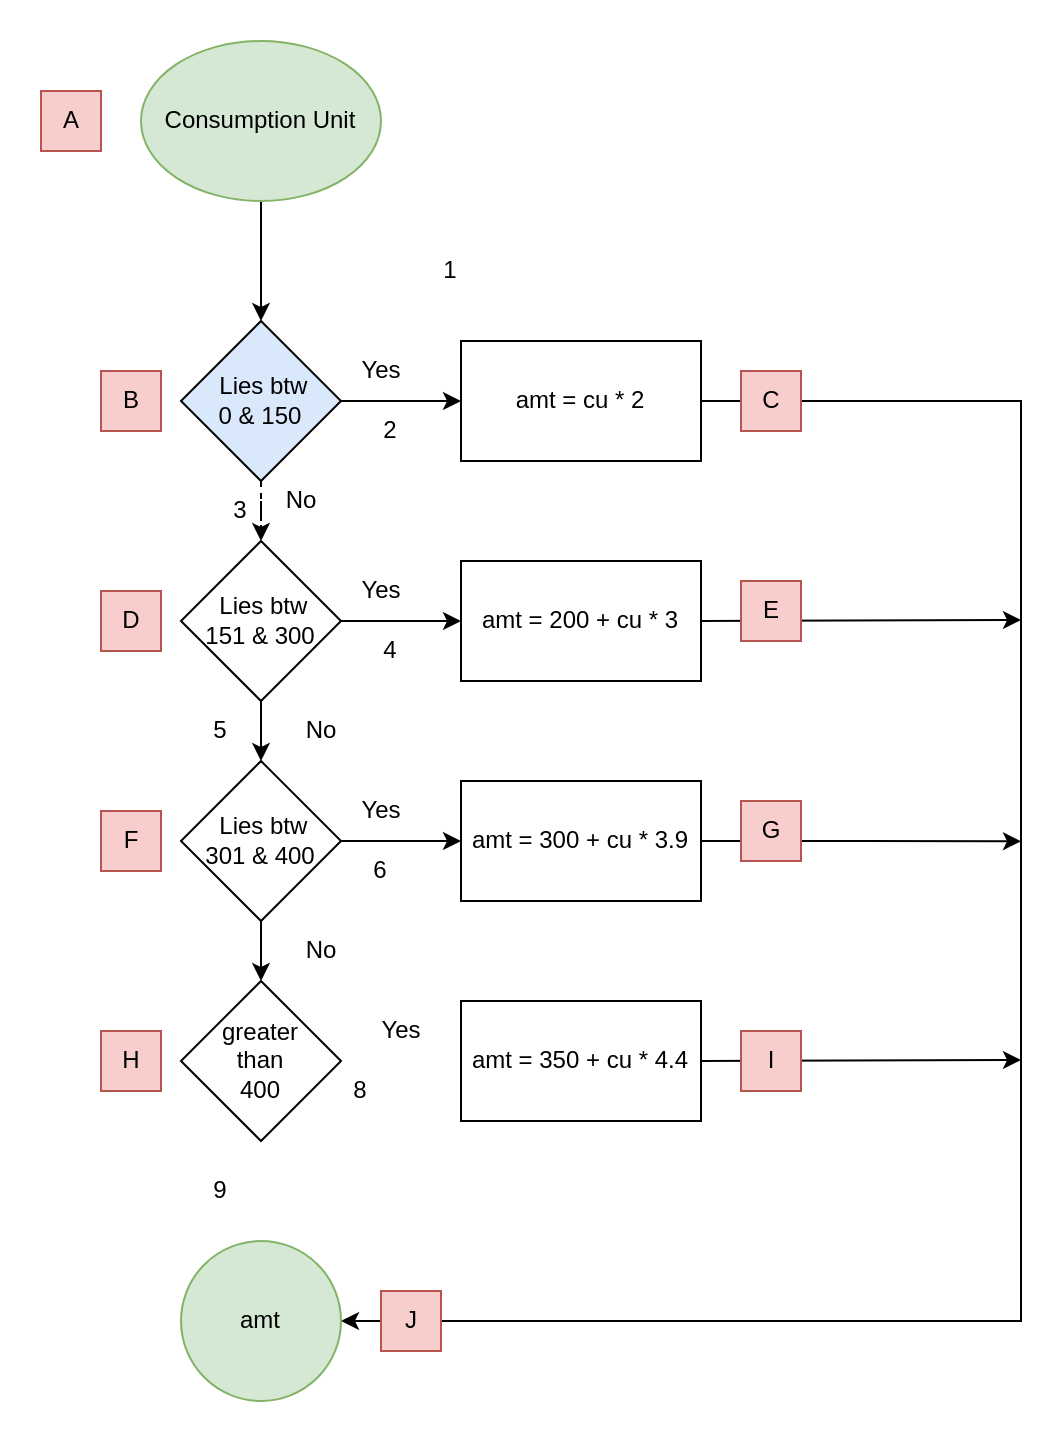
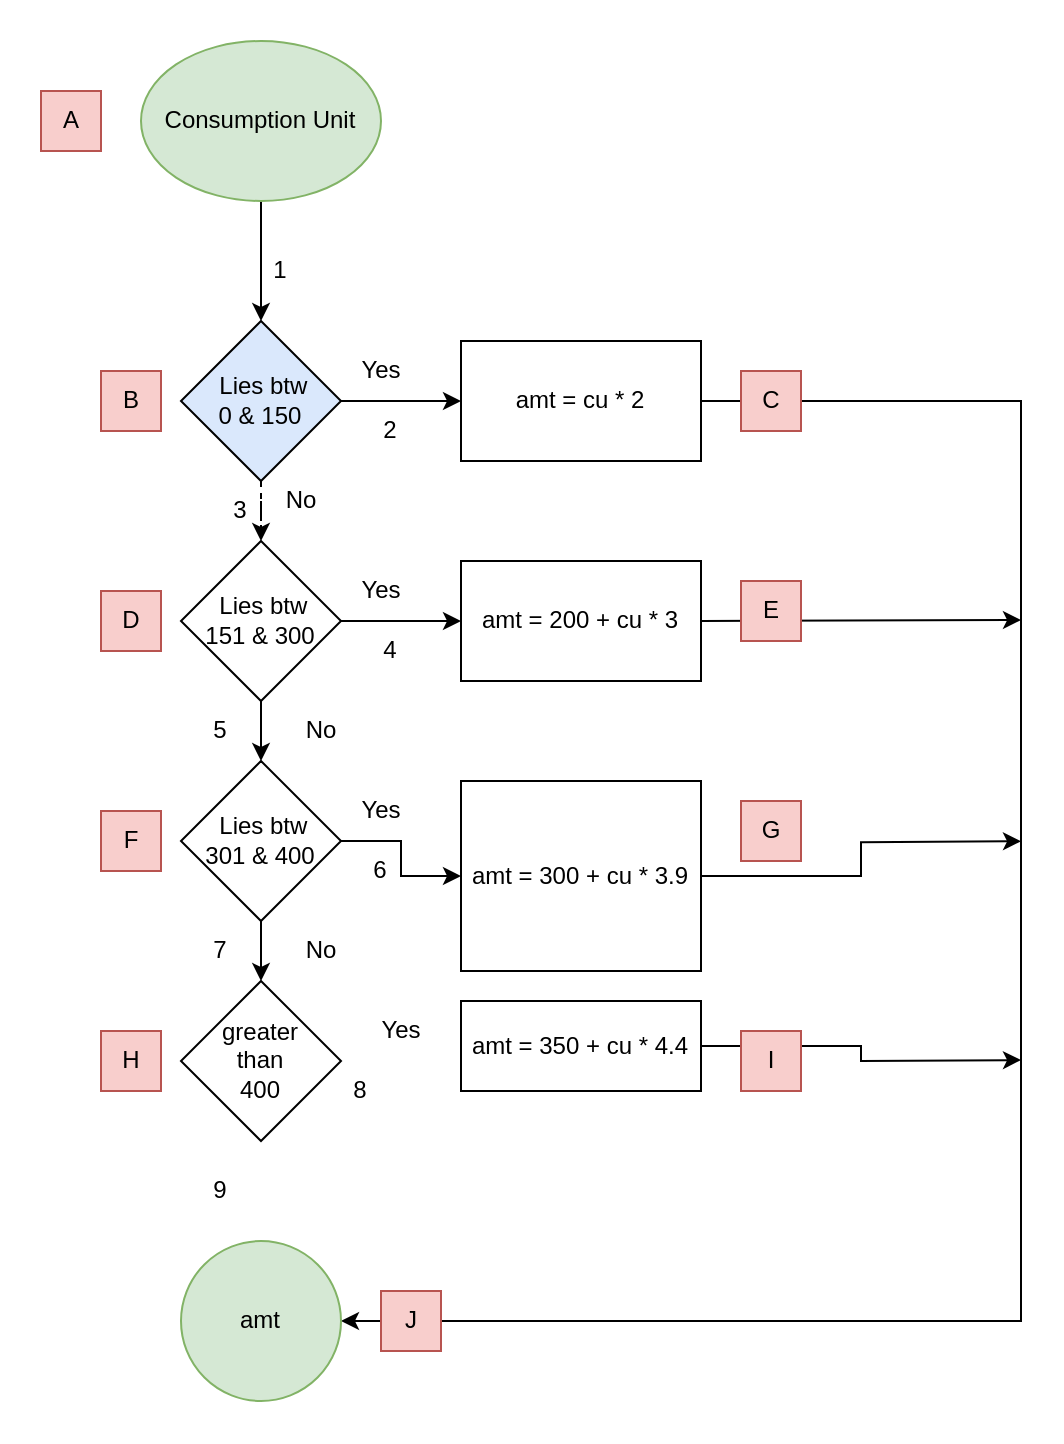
  <mxCell id="0" />
  <mxCell id="1" parent="0" />
  <mxCell id="2" value="" style="edgeStyle=orthogonalEdgeStyle;rounded=0;orthogonalLoop=1;jettySize=auto;html=1;" edge="1" parent="1" source="3" target="6"><mxGeometry relative="1" as="geometry" /></mxCell>
  <mxCell id="3" value="Consumption Unit" style="ellipse;whiteSpace=wrap;html=1;fillColor=#d5e8d4;strokeColor=#82b366;" vertex="1" parent="1"><mxGeometry x="70" y="20" width="120" height="80" as="geometry" /></mxCell>
  <mxCell id="4" value="" style="edgeStyle=orthogonalEdgeStyle;rounded=0;orthogonalLoop=1;jettySize=auto;html=1;dashed=1;" edge="1" parent="1" source="6" target="9"><mxGeometry relative="1" as="geometry" /></mxCell>
  <mxCell id="5" value="" style="edgeStyle=orthogonalEdgeStyle;rounded=0;orthogonalLoop=1;jettySize=auto;html=1;" edge="1" parent="1" source="6" target="15"><mxGeometry relative="1" as="geometry" /></mxCell>
  <mxCell id="6" value="&amp;nbsp;Lies btw &lt;br&gt;0 &amp;amp; 150" style="rhombus;whiteSpace=wrap;html=1;fillColor=#dae8fc;" vertex="1" parent="1"><mxGeometry x="90" y="160" width="80" height="80" as="geometry" /></mxCell>
  <mxCell id="7" value="" style="edgeStyle=orthogonalEdgeStyle;rounded=0;orthogonalLoop=1;jettySize=auto;html=1;" edge="1" parent="1" source="9" target="12"><mxGeometry relative="1" as="geometry" /></mxCell>
  <mxCell id="8" style="edgeStyle=orthogonalEdgeStyle;rounded=0;orthogonalLoop=1;jettySize=auto;html=1;exitX=1;exitY=0.5;exitDx=0;exitDy=0;" edge="1" parent="1" source="9" target="17"><mxGeometry relative="1" as="geometry" /></mxCell>
  <mxCell id="9" value="&amp;nbsp;Lies btw &lt;br&gt;151 &amp;amp; 300" style="rhombus;whiteSpace=wrap;html=1;" vertex="1" parent="1"><mxGeometry x="90" y="270" width="80" height="80" as="geometry" /></mxCell>
  <mxCell id="10" value="" style="edgeStyle=orthogonalEdgeStyle;rounded=0;orthogonalLoop=1;jettySize=auto;html=1;" edge="1" parent="1" source="12" target="13"><mxGeometry relative="1" as="geometry" /></mxCell>
  <mxCell id="11" style="edgeStyle=orthogonalEdgeStyle;rounded=0;orthogonalLoop=1;jettySize=auto;html=1;exitX=1;exitY=0.5;exitDx=0;exitDy=0;" edge="1" parent="1" source="12" target="19"><mxGeometry relative="1" as="geometry" /></mxCell>
  <mxCell id="12" value="&amp;nbsp;Lies btw &lt;br&gt;301 &amp;amp; 400" style="rhombus;whiteSpace=wrap;html=1;" vertex="1" parent="1"><mxGeometry x="90" y="380" width="80" height="80" as="geometry" /></mxCell>
  <mxCell id="13" value="greater &lt;br&gt;than&lt;br&gt;400" style="rhombus;whiteSpace=wrap;html=1;" vertex="1" parent="1"><mxGeometry x="90" y="490" width="80" height="80" as="geometry" /></mxCell>
  <mxCell id="14" style="edgeStyle=orthogonalEdgeStyle;rounded=0;orthogonalLoop=1;jettySize=auto;html=1;exitX=1;exitY=0.5;exitDx=0;exitDy=0;entryX=1;entryY=0.5;entryDx=0;entryDy=0;" edge="1" parent="1" source="15" target="29"><mxGeometry relative="1" as="geometry"><Array as="points"><mxPoint x="510" y="200" /><mxPoint x="510" y="660" /></Array></mxGeometry></mxCell>
  <mxCell id="15" value="amt = cu * 2" style="whiteSpace=wrap;html=1;" vertex="1" parent="1"><mxGeometry x="230" y="170" width="120" height="60" as="geometry" /></mxCell>
  <mxCell id="16" style="edgeStyle=orthogonalEdgeStyle;rounded=0;orthogonalLoop=1;jettySize=auto;html=1;exitX=1;exitY=0.5;exitDx=0;exitDy=0;" edge="1" parent="1" source="17"><mxGeometry relative="1" as="geometry"><mxPoint x="510" y="309.529" as="targetPoint" /></mxGeometry></mxCell>
  <mxCell id="17" value="amt = 200 + cu * 3" style="whiteSpace=wrap;html=1;" vertex="1" parent="1"><mxGeometry x="230" y="280" width="120" height="60" as="geometry" /></mxCell>
  <mxCell id="18" style="edgeStyle=orthogonalEdgeStyle;rounded=0;orthogonalLoop=1;jettySize=auto;html=1;exitX=1;exitY=0.5;exitDx=0;exitDy=0;" edge="1" parent="1" source="19"><mxGeometry relative="1" as="geometry"><mxPoint x="510" y="420.118" as="targetPoint" /></mxGeometry></mxCell>
- <mxCell id="19" value="amt = 300 + cu * 3.9" style="whiteSpace=wrap;html=1;" vertex="1" parent="1"><mxGeometry x="230" y="390" width="120" height="60" as="geometry" /></mxCell>
+ <mxCell id="19" value="amt = 300 + cu * 3.9" style="whiteSpace=wrap;html=1;" vertex="1" parent="1"><mxGeometry x="230" y="390" width="120" height="95" as="geometry" /></mxCell>
  <mxCell id="20" style="edgeStyle=orthogonalEdgeStyle;rounded=0;orthogonalLoop=1;jettySize=auto;html=1;exitX=1;exitY=0.5;exitDx=0;exitDy=0;" edge="1" parent="1" source="21"><mxGeometry relative="1" as="geometry"><mxPoint x="510" y="529.529" as="targetPoint" /></mxGeometry></mxCell>
- <mxCell id="21" value="amt = 350 + cu * 4.4" style="whiteSpace=wrap;html=1;" vertex="1" parent="1"><mxGeometry x="230" y="500" width="120" height="60" as="geometry" /></mxCell>
+ <mxCell id="21" value="amt = 350 + cu * 4.4" style="whiteSpace=wrap;html=1;" vertex="1" parent="1"><mxGeometry x="230" y="500" width="120" height="45" as="geometry" /></mxCell>
  <mxCell id="22" value="No" style="text;html=1;align=center;verticalAlign=middle;resizable=0;points=[];autosize=1;strokeColor=none;fillColor=none;" vertex="1" parent="1"><mxGeometry x="130" y="235" width="40" height="30" as="geometry" /></mxCell>
  <mxCell id="23" value="No" style="text;html=1;align=center;verticalAlign=middle;resizable=0;points=[];autosize=1;strokeColor=none;fillColor=none;" vertex="1" parent="1"><mxGeometry x="140" y="350" width="40" height="30" as="geometry" /></mxCell>
  <mxCell id="24" value="No" style="text;html=1;align=center;verticalAlign=middle;resizable=0;points=[];autosize=1;strokeColor=none;fillColor=none;" vertex="1" parent="1"><mxGeometry x="140" y="460" width="40" height="30" as="geometry" /></mxCell>
  <mxCell id="25" value="Yes" style="text;html=1;align=center;verticalAlign=middle;resizable=0;points=[];autosize=1;strokeColor=none;fillColor=none;" vertex="1" parent="1"><mxGeometry x="170" y="170" width="40" height="30" as="geometry" /></mxCell>
  <mxCell id="26" value="Yes" style="text;html=1;align=center;verticalAlign=middle;resizable=0;points=[];autosize=1;strokeColor=none;fillColor=none;" vertex="1" parent="1"><mxGeometry x="170" y="280" width="40" height="30" as="geometry" /></mxCell>
  <mxCell id="27" value="Yes" style="text;html=1;align=center;verticalAlign=middle;resizable=0;points=[];autosize=1;strokeColor=none;fillColor=none;" vertex="1" parent="1"><mxGeometry x="170" y="390" width="40" height="30" as="geometry" /></mxCell>
  <mxCell id="28" value="Yes" style="text;html=1;align=center;verticalAlign=middle;resizable=0;points=[];autosize=1;strokeColor=none;fillColor=none;" vertex="1" parent="1"><mxGeometry x="180" y="500" width="40" height="30" as="geometry" /></mxCell>
  <mxCell id="29" value="amt" style="ellipse;whiteSpace=wrap;html=1;fillColor=#d5e8d4;strokeColor=#82b366;" vertex="1" parent="1"><mxGeometry x="90" y="620" width="80" height="80" as="geometry" /></mxCell>
  <mxCell id="30" value="A" style="text;html=1;align=center;verticalAlign=middle;resizable=0;points=[];autosize=1;strokeColor=#b85450;fillColor=#f8cecc;" vertex="1" parent="1"><mxGeometry x="20" y="45" width="30" height="30" as="geometry" /></mxCell>
  <mxCell id="31" value="B" style="text;html=1;align=center;verticalAlign=middle;resizable=0;points=[];autosize=1;strokeColor=#b85450;fillColor=#f8cecc;" vertex="1" parent="1"><mxGeometry x="50" y="185" width="30" height="30" as="geometry" /></mxCell>
  <mxCell id="32" value="C&lt;span style=&quot;color: rgba(0, 0, 0, 0); font-family: monospace; font-size: 0px; text-align: start;&quot;&gt;%3CmxGraphModel%3E%3Croot%3E%3CmxCell%20id%3D%220%22%2F%3E%3CmxCell%20id%3D%221%22%20parent%3D%220%22%2F%3E%3CmxCell%20id%3D%222%22%20value%3D%22B%22%20style%3D%22text%3Bhtml%3D1%3Balign%3Dcenter%3BverticalAlign%3Dmiddle%3Bresizable%3D0%3Bpoints%3D%5B%5D%3Bautosize%3D1%3BstrokeColor%3D%23b85450%3BfillColor%3D%23f8cecc%3B%22%20vertex%3D%221%22%20parent%3D%221%22%3E%3CmxGeometry%20x%3D%22310%22%20y%3D%22195%22%20width%3D%2230%22%20height%3D%2230%22%20as%3D%22geometry%22%2F%3E%3C%2FmxCell%3E%3C%2Froot%3E%3C%2FmxGraphModel%3E&lt;/span&gt;" style="text;html=1;align=center;verticalAlign=middle;resizable=0;points=[];autosize=1;strokeColor=#b85450;fillColor=#f8cecc;" vertex="1" parent="1"><mxGeometry x="370" y="185" width="30" height="30" as="geometry" /></mxCell>
  <mxCell id="33" value="D" style="text;html=1;align=center;verticalAlign=middle;resizable=0;points=[];autosize=1;strokeColor=#b85450;fillColor=#f8cecc;" vertex="1" parent="1"><mxGeometry x="50" y="295" width="30" height="30" as="geometry" /></mxCell>
  <mxCell id="34" value="E" style="text;html=1;align=center;verticalAlign=middle;resizable=0;points=[];autosize=1;strokeColor=#b85450;fillColor=#f8cecc;" vertex="1" parent="1"><mxGeometry x="370" y="290" width="30" height="30" as="geometry" /></mxCell>
  <mxCell id="35" value="F" style="text;html=1;align=center;verticalAlign=middle;resizable=0;points=[];autosize=1;strokeColor=#b85450;fillColor=#f8cecc;" vertex="1" parent="1"><mxGeometry x="50" y="405" width="30" height="30" as="geometry" /></mxCell>
  <mxCell id="36" value="G" style="text;html=1;align=center;verticalAlign=middle;resizable=0;points=[];autosize=1;strokeColor=#b85450;fillColor=#f8cecc;" vertex="1" parent="1"><mxGeometry x="370" y="400" width="30" height="30" as="geometry" /></mxCell>
  <mxCell id="37" value="H" style="text;html=1;align=center;verticalAlign=middle;resizable=0;points=[];autosize=1;strokeColor=#b85450;fillColor=#f8cecc;" vertex="1" parent="1"><mxGeometry x="50" y="515" width="30" height="30" as="geometry" /></mxCell>
  <mxCell id="38" value="I" style="text;html=1;align=center;verticalAlign=middle;resizable=0;points=[];autosize=1;strokeColor=#b85450;fillColor=#f8cecc;" vertex="1" parent="1"><mxGeometry x="370" y="515" width="30" height="30" as="geometry" /></mxCell>
  <mxCell id="39" value="J" style="text;html=1;align=center;verticalAlign=middle;resizable=0;points=[];autosize=1;strokeColor=#b85450;fillColor=#f8cecc;" vertex="1" parent="1"><mxGeometry x="190" y="645" width="30" height="30" as="geometry" /></mxCell>
- <mxCell id="40" value="1" style="text;html=1;strokeColor=none;fillColor=none;align=center;verticalAlign=middle;whiteSpace=wrap;rounded=0;" vertex="1" parent="1"><mxGeometry x="195" y="120" width="60" height="30" as="geometry" /></mxCell>
+ <mxCell id="40" value="1" style="text;html=1;strokeColor=none;fillColor=none;align=center;verticalAlign=middle;whiteSpace=wrap;rounded=0;" vertex="1" parent="1"><mxGeometry x="110" y="120" width="60" height="30" as="geometry" /></mxCell>
  <mxCell id="41" value="2" style="text;html=1;strokeColor=none;fillColor=none;align=center;verticalAlign=middle;whiteSpace=wrap;rounded=0;" vertex="1" parent="1"><mxGeometry x="165" y="200" width="60" height="30" as="geometry" /></mxCell>
  <mxCell id="42" value="3" style="text;html=1;strokeColor=none;fillColor=none;align=center;verticalAlign=middle;whiteSpace=wrap;rounded=0;" vertex="1" parent="1"><mxGeometry x="90" y="240" width="60" height="30" as="geometry" /></mxCell>
  <mxCell id="43" value="4" style="text;html=1;strokeColor=none;fillColor=none;align=center;verticalAlign=middle;whiteSpace=wrap;rounded=0;" vertex="1" parent="1"><mxGeometry x="165" y="310" width="60" height="30" as="geometry" /></mxCell>
  <mxCell id="44" value="5" style="text;html=1;strokeColor=none;fillColor=none;align=center;verticalAlign=middle;whiteSpace=wrap;rounded=0;" vertex="1" parent="1"><mxGeometry x="80" y="350" width="60" height="30" as="geometry" /></mxCell>
  <mxCell id="45" value="6" style="text;html=1;strokeColor=none;fillColor=none;align=center;verticalAlign=middle;whiteSpace=wrap;rounded=0;" vertex="1" parent="1"><mxGeometry x="160" y="420" width="60" height="30" as="geometry" /></mxCell>
+ <mxCell id="46" value="7" style="text;html=1;strokeColor=none;fillColor=none;align=center;verticalAlign=middle;whiteSpace=wrap;rounded=0;" vertex="1" parent="1"><mxGeometry x="80" y="460" width="60" height="30" as="geometry" /></mxCell>
  <mxCell id="47" value="8" style="text;html=1;strokeColor=none;fillColor=none;align=center;verticalAlign=middle;whiteSpace=wrap;rounded=0;" vertex="1" parent="1"><mxGeometry x="150" y="530" width="60" height="30" as="geometry" /></mxCell>
  <mxCell id="48" value="9" style="text;html=1;strokeColor=none;fillColor=none;align=center;verticalAlign=middle;whiteSpace=wrap;rounded=0;" vertex="1" parent="1"><mxGeometry x="80" y="580" width="60" height="30" as="geometry" /></mxCell>
